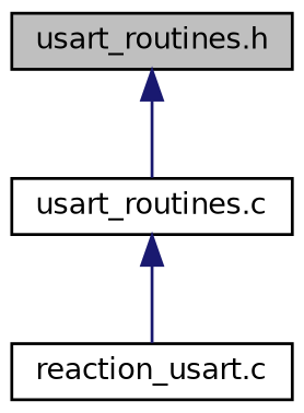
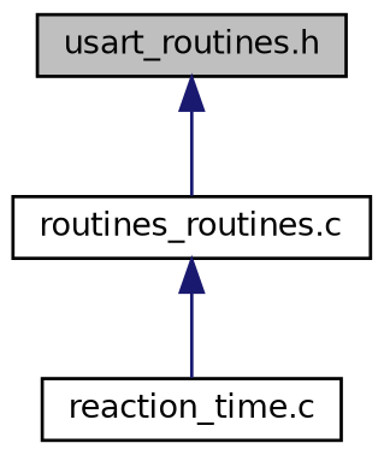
  digraph {
    node [color=black fillcolor=white fontname=Helvetica fontsize=10 shape=record style=filled]
    edge [color=midnightblue dir=back fontname=Helvetica fontsize=10 labelfontname=Helvetica labelfontsize=10 style=solid]
    n1 [fillcolor=grey75 fontcolor=black height=0.2 label="usart_routines.h" width=0.4]
-   n2 [height=0.2 label="usart_routines.c" width=0.4]
-   n3 [height=0.2 label="reaction_usart.c" width=0.4]
+   n2 [height=0.2 label="routines_routines.c" width=0.4]
+   n3 [height=0.2 label="reaction_time.c" width=0.4]
    n1 -> n2
    n2 -> n3
  }
